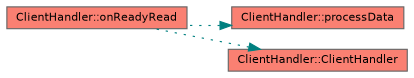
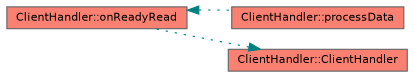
  digraph {
    rankdir=RL
    node [color=grey40 fillcolor=salmon fontname=Helvetica fontsize=10 shape=box style=filled]
    edge [color=teal dir=back fontname=Helvetica fontsize=10 labelfontname=Helvetica labelfontsize=10 style=dotted]
    n1 [color=gray40 fontcolor=black height=0.2 label="ClientHandler::processData" width=0.4]
    n2 [height=0.2 label="ClientHandler::onReadyRead" width=0.4]
    n3 [height=0.2 label="ClientHandler::ClientHandler" width=0.4]
-   n1 -> n2
+   n2 -> n1
    n3 -> n2
  }
